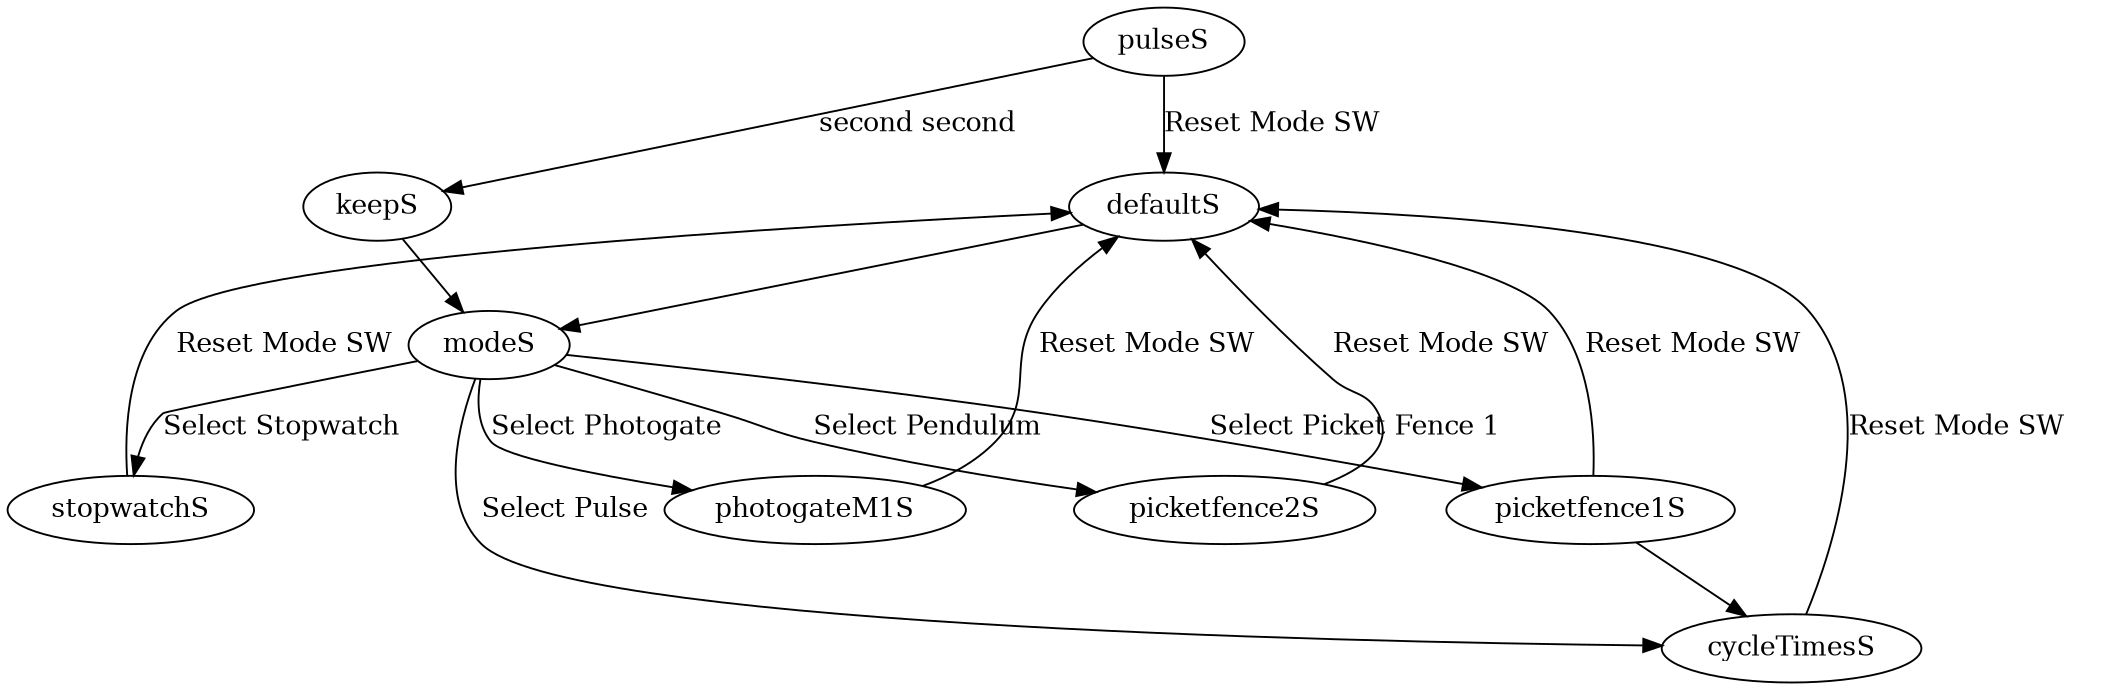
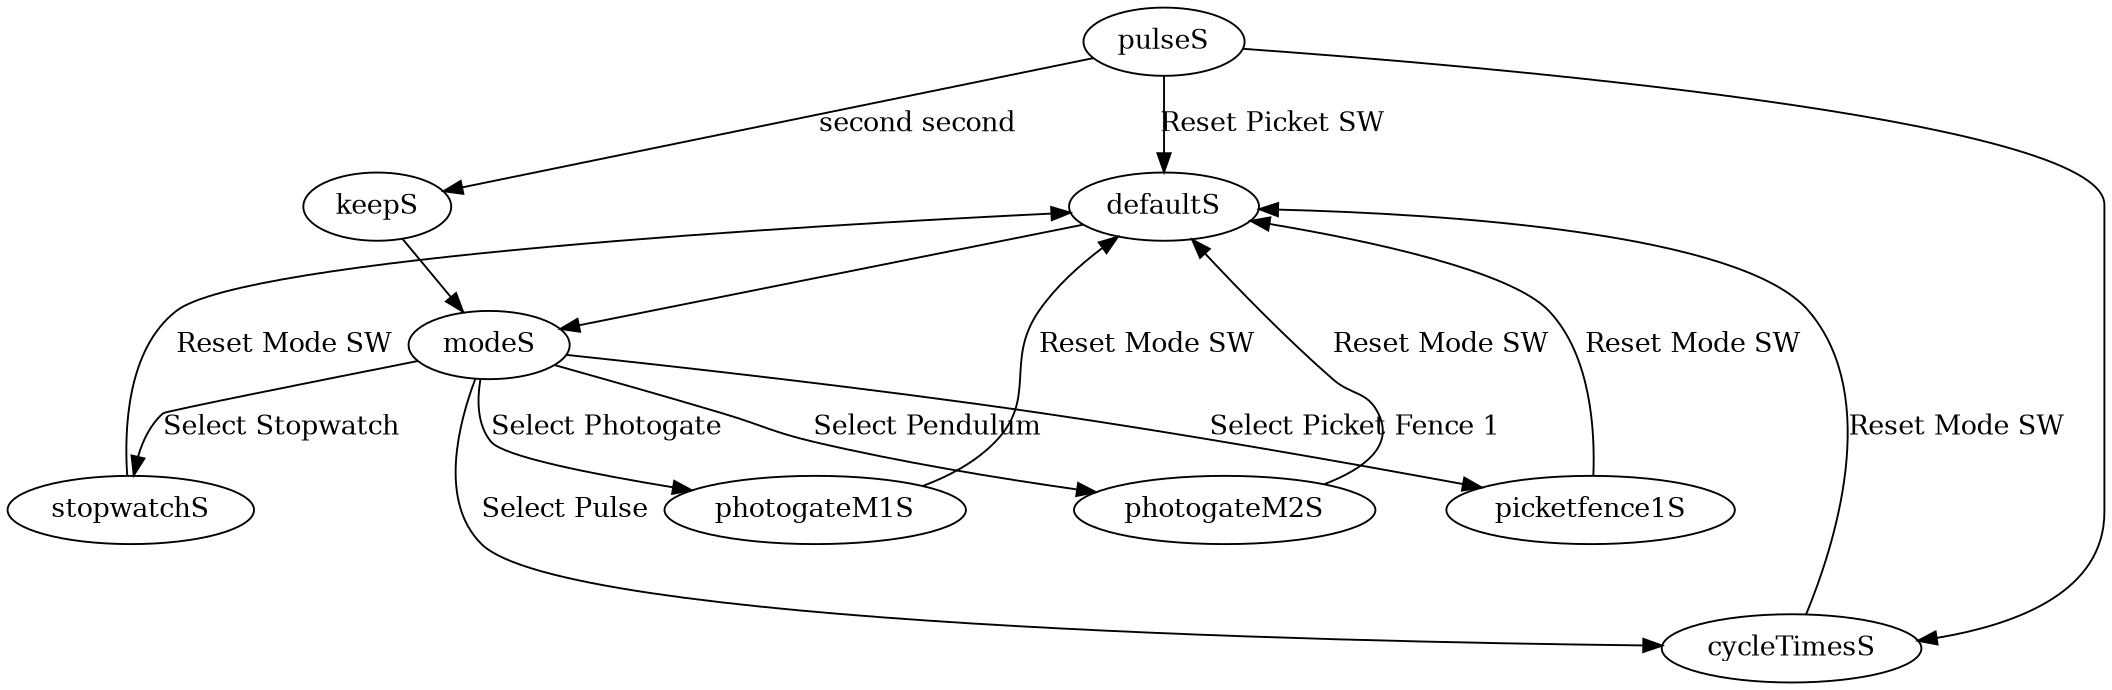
  digraph {
    rankdir=TB
    defaultS
    modeS
    stopwatchS
    photogateM1S
-   photogateM2S [label=picketfence2S]
+   photogateM2S
    picketfence1S
    cycleTimesS
    pulseS
    keepS
    defaultS -> modeS
    modeS -> stopwatchS [label="Select Stopwatch"]
    modeS -> photogateM1S [label="Select Photogate"]
    modeS -> photogateM2S [label="Select Pendulum"]
    modeS -> picketfence1S [label="Select Picket Fence 1"]
    modeS -> cycleTimesS [label="Select Pulse"]
    stopwatchS -> defaultS [label="Reset Mode SW"]
    photogateM1S -> defaultS [label="Reset Mode SW"]
    photogateM2S -> defaultS [label="Reset Mode SW"]
    picketfence1S -> defaultS [label="Reset Mode SW"]
-   picketfence1S -> cycleTimesS
+   pulseS -> cycleTimesS
    cycleTimesS -> defaultS [label="Reset Mode SW"]
-   pulseS -> defaultS [label="Reset Mode SW"]
+   pulseS -> defaultS [label="Reset Picket SW"]
    pulseS -> keepS [label="second second"]
    keepS -> modeS
  }
